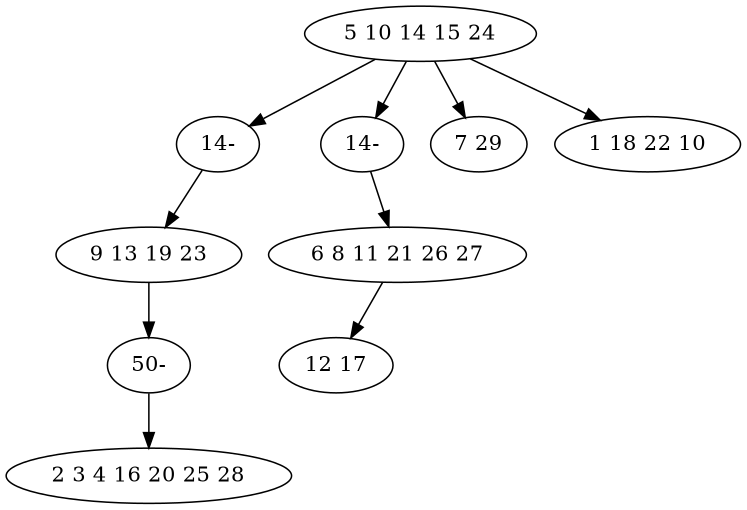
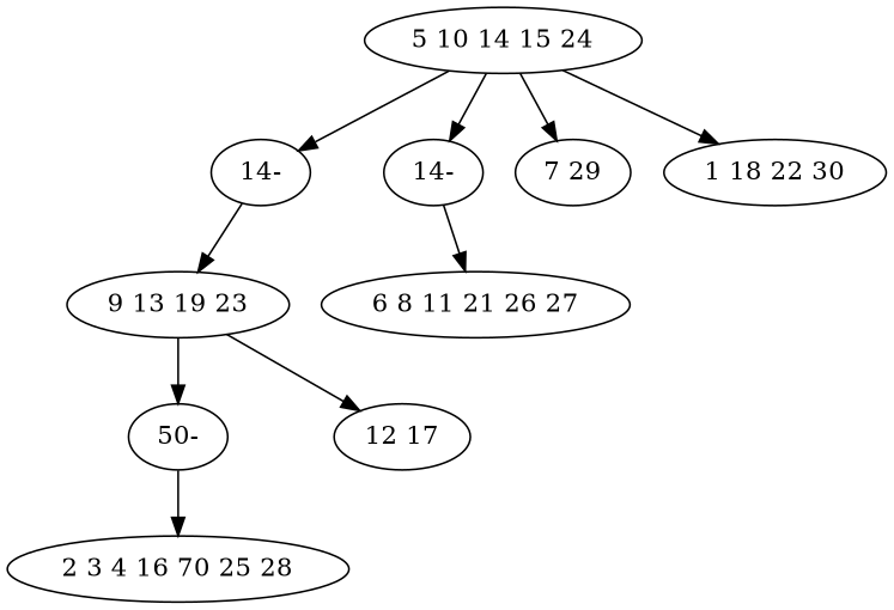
  digraph {
    n1 [label="5 10 14 15 24"]
    n2 [label="14-"]
    n3 [label="14-"]
    n4 [label="7 29"]
-   n5 [label="1 18 22 10"]
+   n5 [label="1 18 22 30"]
    n6 [label="9 13 19 23"]
    n7 [label="6 8 11 21 26 27"]
    n8 [label="50-"]
    n9 [label="12 17"]
-   n10 [label="2 3 4 16 20 25 28"]
+   n10 [label="2 3 4 16 70 25 28"]
    n1 -> n2
    n1 -> n3
    n1 -> n4
    n1 -> n5
    n2 -> n6
    n3 -> n7
    n6 -> n8
-   n7 -> n9
+   n6 -> n9
    n8 -> n10
  }
